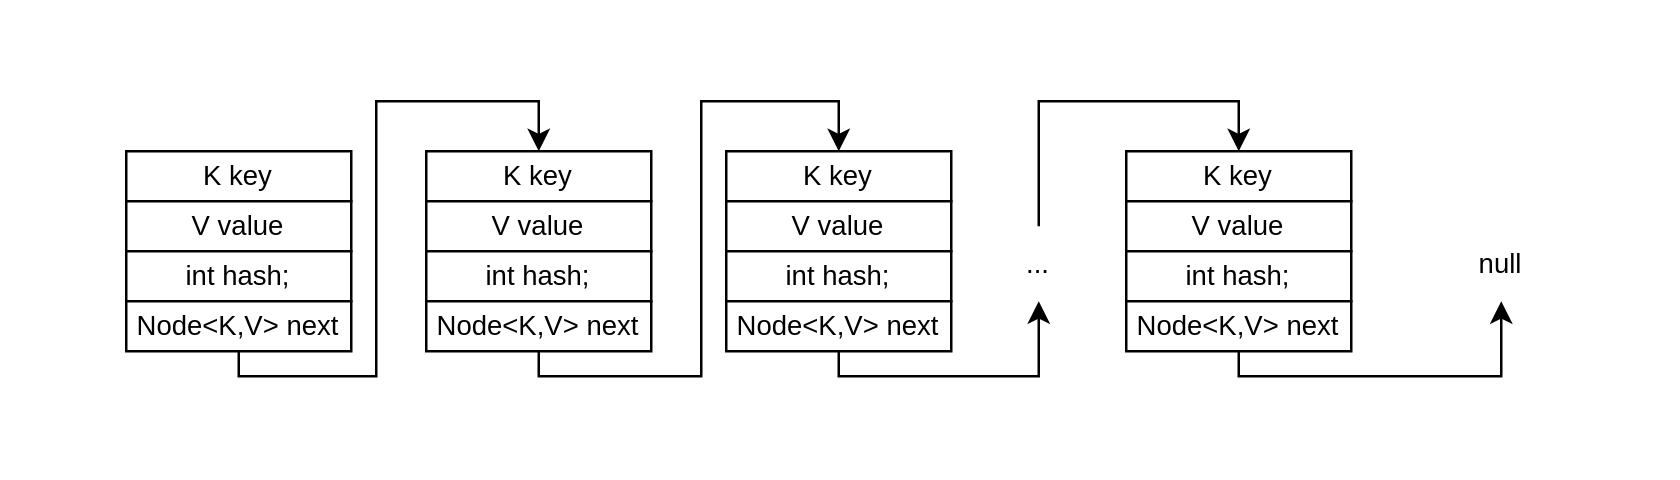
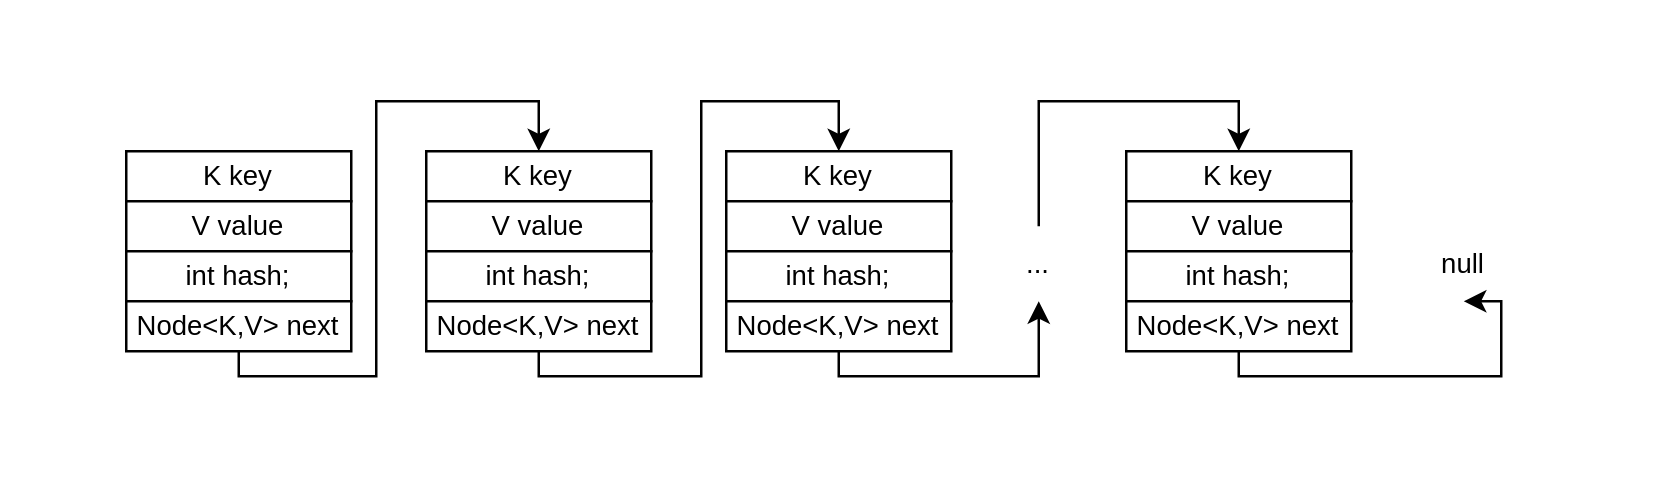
  <mxCell id="0" />
  <mxCell id="1" parent="0" />
  <mxCell id="2" value="" style="rounded=0;whiteSpace=wrap;html=1;fontSize=11;strokeColor=none;fillColor=none;" vertex="1" parent="1"><mxGeometry x="20" y="20" width="630" height="150" as="geometry" /></mxCell>
  <mxCell id="3" value="&lt;font style=&quot;font-size: 11px&quot;&gt;K key&lt;/font&gt;" style="rounded=0;whiteSpace=wrap;html=1;" vertex="1" parent="1"><mxGeometry x="50" y="60" width="90" height="20" as="geometry" /></mxCell>
  <mxCell id="4" value="&lt;font style=&quot;font-size: 11px&quot;&gt;V value&lt;/font&gt;" style="rounded=0;whiteSpace=wrap;html=1;" vertex="1" parent="1"><mxGeometry x="50" y="80" width="90" height="20" as="geometry" /></mxCell>
  <mxCell id="5" value="&lt;font style=&quot;font-size: 11px&quot;&gt;int hash;&lt;/font&gt;" style="rounded=0;whiteSpace=wrap;html=1;" vertex="1" parent="1"><mxGeometry x="50" y="100" width="90" height="20" as="geometry" /></mxCell>
  <mxCell id="6" style="edgeStyle=orthogonalEdgeStyle;rounded=0;orthogonalLoop=1;jettySize=auto;html=1;exitX=0.5;exitY=1;exitDx=0;exitDy=0;entryX=0.5;entryY=0;entryDx=0;entryDy=0;fontSize=11;" edge="1" parent="1" source="7" target="8"><mxGeometry relative="1" as="geometry"><Array as="points"><mxPoint x="95" y="150" /><mxPoint x="150" y="150" /><mxPoint x="150" y="40" /><mxPoint x="215" y="40" /></Array></mxGeometry></mxCell>
  <mxCell id="7" value="&lt;font style=&quot;font-size: 11px&quot;&gt;Node&amp;lt;K,V&amp;gt; next&lt;/font&gt;" style="rounded=0;whiteSpace=wrap;html=1;" vertex="1" parent="1"><mxGeometry x="50" y="120" width="90" height="20" as="geometry" /></mxCell>
  <mxCell id="8" value="&lt;font style=&quot;font-size: 11px&quot;&gt;K key&lt;/font&gt;" style="rounded=0;whiteSpace=wrap;html=1;" vertex="1" parent="1"><mxGeometry x="170" y="60" width="90" height="20" as="geometry" /></mxCell>
  <mxCell id="9" value="&lt;font style=&quot;font-size: 11px&quot;&gt;V value&lt;/font&gt;" style="rounded=0;whiteSpace=wrap;html=1;" vertex="1" parent="1"><mxGeometry x="170" y="80" width="90" height="20" as="geometry" /></mxCell>
  <mxCell id="10" value="&lt;font style=&quot;font-size: 11px&quot;&gt;int hash;&lt;/font&gt;" style="rounded=0;whiteSpace=wrap;html=1;" vertex="1" parent="1"><mxGeometry x="170" y="100" width="90" height="20" as="geometry" /></mxCell>
  <mxCell id="11" style="edgeStyle=orthogonalEdgeStyle;rounded=0;orthogonalLoop=1;jettySize=auto;html=1;exitX=0.5;exitY=1;exitDx=0;exitDy=0;entryX=0.5;entryY=0;entryDx=0;entryDy=0;fontSize=11;" edge="1" parent="1" source="12" target="13"><mxGeometry relative="1" as="geometry"><Array as="points"><mxPoint x="215" y="150" /><mxPoint x="280" y="150" /><mxPoint x="280" y="40" /><mxPoint x="335" y="40" /></Array></mxGeometry></mxCell>
  <mxCell id="12" value="&lt;font style=&quot;font-size: 11px&quot;&gt;Node&amp;lt;K,V&amp;gt; next&lt;/font&gt;" style="rounded=0;whiteSpace=wrap;html=1;" vertex="1" parent="1"><mxGeometry x="170" y="120" width="90" height="20" as="geometry" /></mxCell>
  <mxCell id="13" value="&lt;font style=&quot;font-size: 11px&quot;&gt;K key&lt;/font&gt;" style="rounded=0;whiteSpace=wrap;html=1;" vertex="1" parent="1"><mxGeometry x="290" y="60" width="90" height="20" as="geometry" /></mxCell>
  <mxCell id="14" value="&lt;font style=&quot;font-size: 11px&quot;&gt;V value&lt;/font&gt;" style="rounded=0;whiteSpace=wrap;html=1;" vertex="1" parent="1"><mxGeometry x="290" y="80" width="90" height="20" as="geometry" /></mxCell>
  <mxCell id="15" value="&lt;font style=&quot;font-size: 11px&quot;&gt;int hash;&lt;/font&gt;" style="rounded=0;whiteSpace=wrap;html=1;" vertex="1" parent="1"><mxGeometry x="290" y="100" width="90" height="20" as="geometry" /></mxCell>
  <mxCell id="16" style="edgeStyle=orthogonalEdgeStyle;rounded=0;orthogonalLoop=1;jettySize=auto;html=1;exitX=0.5;exitY=1;exitDx=0;exitDy=0;fontSize=11;entryX=0.5;entryY=1;entryDx=0;entryDy=0;" edge="1" parent="1" source="17" target="23"><mxGeometry relative="1" as="geometry"><mxPoint x="410" y="130" as="targetPoint" /><Array as="points"><mxPoint x="335" y="150" /><mxPoint x="415" y="150" /></Array></mxGeometry></mxCell>
  <mxCell id="17" value="&lt;font style=&quot;font-size: 11px&quot;&gt;Node&amp;lt;K,V&amp;gt; next&lt;/font&gt;" style="rounded=0;whiteSpace=wrap;html=1;" vertex="1" parent="1"><mxGeometry x="290" y="120" width="90" height="20" as="geometry" /></mxCell>
  <mxCell id="18" value="&lt;font style=&quot;font-size: 11px&quot;&gt;K key&lt;/font&gt;" style="rounded=0;whiteSpace=wrap;html=1;" vertex="1" parent="1"><mxGeometry x="450" y="60" width="90" height="20" as="geometry" /></mxCell>
  <mxCell id="19" value="&lt;font style=&quot;font-size: 11px&quot;&gt;V value&lt;/font&gt;" style="rounded=0;whiteSpace=wrap;html=1;" vertex="1" parent="1"><mxGeometry x="450" y="80" width="90" height="20" as="geometry" /></mxCell>
  <mxCell id="20" value="&lt;font style=&quot;font-size: 11px&quot;&gt;int hash;&lt;/font&gt;" style="rounded=0;whiteSpace=wrap;html=1;" vertex="1" parent="1"><mxGeometry x="450" y="100" width="90" height="20" as="geometry" /></mxCell>
  <mxCell id="21" style="edgeStyle=orthogonalEdgeStyle;rounded=0;orthogonalLoop=1;jettySize=auto;html=1;exitX=0.5;exitY=1;exitDx=0;exitDy=0;entryX=0.5;entryY=1;entryDx=0;entryDy=0;fontSize=11;" edge="1" parent="1" source="22" target="25"><mxGeometry relative="1" as="geometry"><Array as="points"><mxPoint x="495" y="150" /><mxPoint x="600" y="150" /></Array></mxGeometry></mxCell>
  <mxCell id="22" value="&lt;font style=&quot;font-size: 11px&quot;&gt;Node&amp;lt;K,V&amp;gt; next&lt;/font&gt;" style="rounded=0;whiteSpace=wrap;html=1;" vertex="1" parent="1"><mxGeometry x="450" y="120" width="90" height="20" as="geometry" /></mxCell>
  <mxCell id="23" value="..." style="text;html=1;strokeColor=none;fillColor=none;align=center;verticalAlign=middle;whiteSpace=wrap;rounded=0;fontSize=11;" vertex="1" parent="1"><mxGeometry x="380" y="90" width="70" height="30" as="geometry" /></mxCell>
  <mxCell id="24" style="edgeStyle=orthogonalEdgeStyle;rounded=0;orthogonalLoop=1;jettySize=auto;html=1;fontSize=11;entryX=0.5;entryY=0;entryDx=0;entryDy=0;exitX=0.5;exitY=0;exitDx=0;exitDy=0;" edge="1" parent="1" source="23" target="18"><mxGeometry relative="1" as="geometry"><mxPoint x="485" y="0" as="targetPoint" /><mxPoint x="410" y="50" as="sourcePoint" /><Array as="points"><mxPoint x="415" y="40" /><mxPoint x="495" y="40" /></Array></mxGeometry></mxCell>
- <mxCell id="25" value="null" style="text;html=1;strokeColor=none;fillColor=none;align=center;verticalAlign=middle;whiteSpace=wrap;rounded=0;fontSize=11;" vertex="1" parent="1"><mxGeometry x="570" y="90" width="60" height="30" as="geometry" /></mxCell>
+ <mxCell id="25" value="null" style="text;html=1;strokeColor=none;fillColor=none;align=center;verticalAlign=middle;whiteSpace=wrap;rounded=0;fontSize=11;" vertex="1" parent="1"><mxGeometry x="555" y="90" width="60" height="30" as="geometry" /></mxCell>
